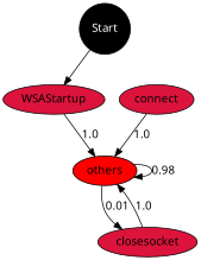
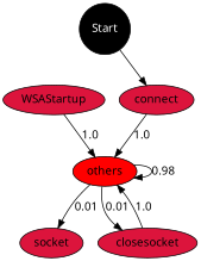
  digraph {
    fontname="Noto Sans"
    node [fillcolor=crimson fontname="Noto Sans" style=filled]
    edge [fontname="Noto Sans"]
    n1 [label=WSAStartup]
    n2 [fillcolor=red label=others]
+   n3 [label=socket]
    n4 [label=closesocket]
    Start [fillcolor=black fontcolor=white shape=circle]
    n6 [label=connect]
    n1 -> n2 [label=1.0]
    n2 -> n2 [label=0.98]
+   n2 -> n3 [label=0.01]
    n2 -> n4 [label=0.01]
    n4 -> n2 [label=1.0]
-   Start -> n1
+   Start -> n6
    n6 -> n2 [label=1.0]
  }
